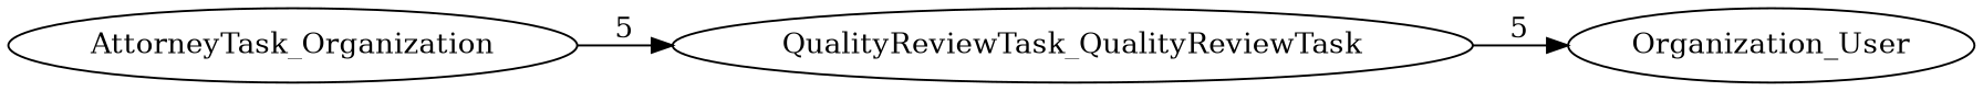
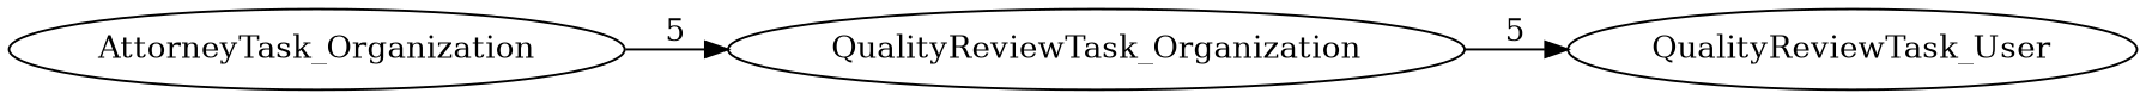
  digraph {
    rankdir=LR
-   QualityReviewTask_Organization [label=QualityReviewTask_QualityReviewTask]
-   QualityReviewTask_User [label=Organization_User]
+   QualityReviewTask_Organization
+   QualityReviewTask_User
    n3 [label=AttorneyTask_Organization]
    QualityReviewTask_Organization -> QualityReviewTask_User [label=5]
    n3 -> QualityReviewTask_Organization [label=5]
  }
